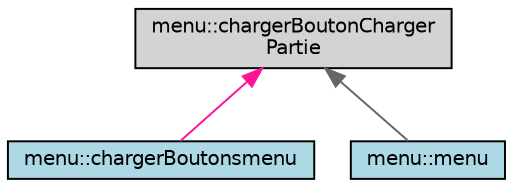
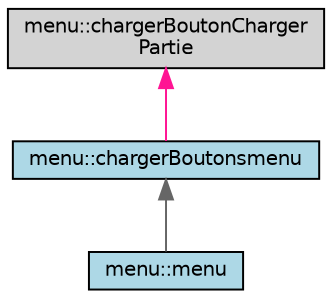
  digraph {
    rankdir=TB
    node [color=black fillcolor=lightblue fontname=Helvetica fontsize=10 shape=record style=filled]
    edge [dir=back fontname=Helvetica fontsize=10 labelfontname=Helvetica labelfontsize=10 style=solid]
    n1 [fillcolor=lightgrey fontcolor=black height=0.2 label="menu::chargerBoutonCharger\lPartie" width=0.4]
    n2 [height=0.2 label="menu::chargerBoutonsmenu" width=0.4]
    n3 [height=0.2 label="menu::menu" width=0.4]
    n1 -> n2 [color=deeppink]
-   n1 -> n3 [color=gray40]
+   n2 -> n3 [color=gray40]
  }
